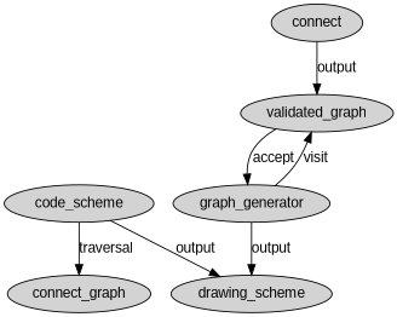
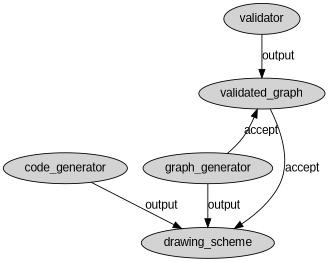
  digraph {
    fontname="Liberation Sans"
    node [fontname="Liberation Sans" style=filled]
    edge [fontname="Liberation Sans"]
    n1 [label=validated_graph]
-   validator [label=connect]
+   validator
    graph_generator
    drawing_scheme
-   code_generator [label=code_scheme]
-   connect_graph
-   n1 -> graph_generator [label=accept]
+   code_generator
+   n1 -> drawing_scheme [label=accept]
    validator -> n1 [label=output]
-   graph_generator -> n1 [label=visit]
+   graph_generator -> n1 [label=accept]
    graph_generator -> drawing_scheme [label=output]
    code_generator -> drawing_scheme [label=output]
-   code_generator -> connect_graph [label=traversal]
  }
